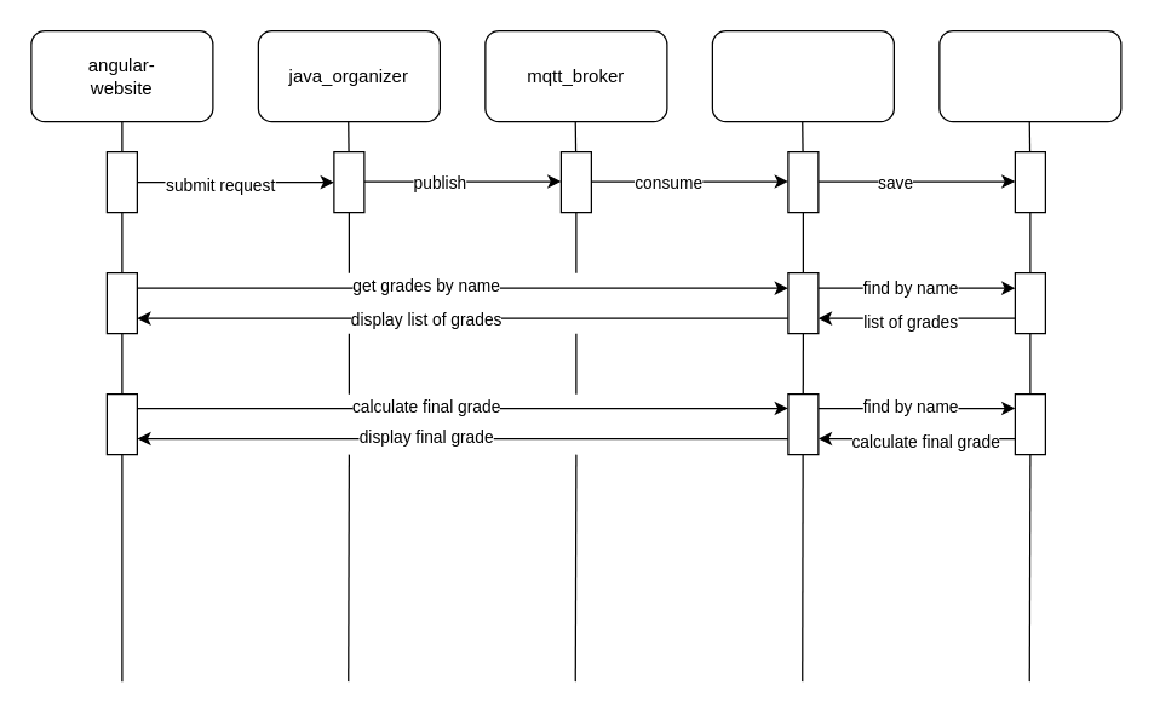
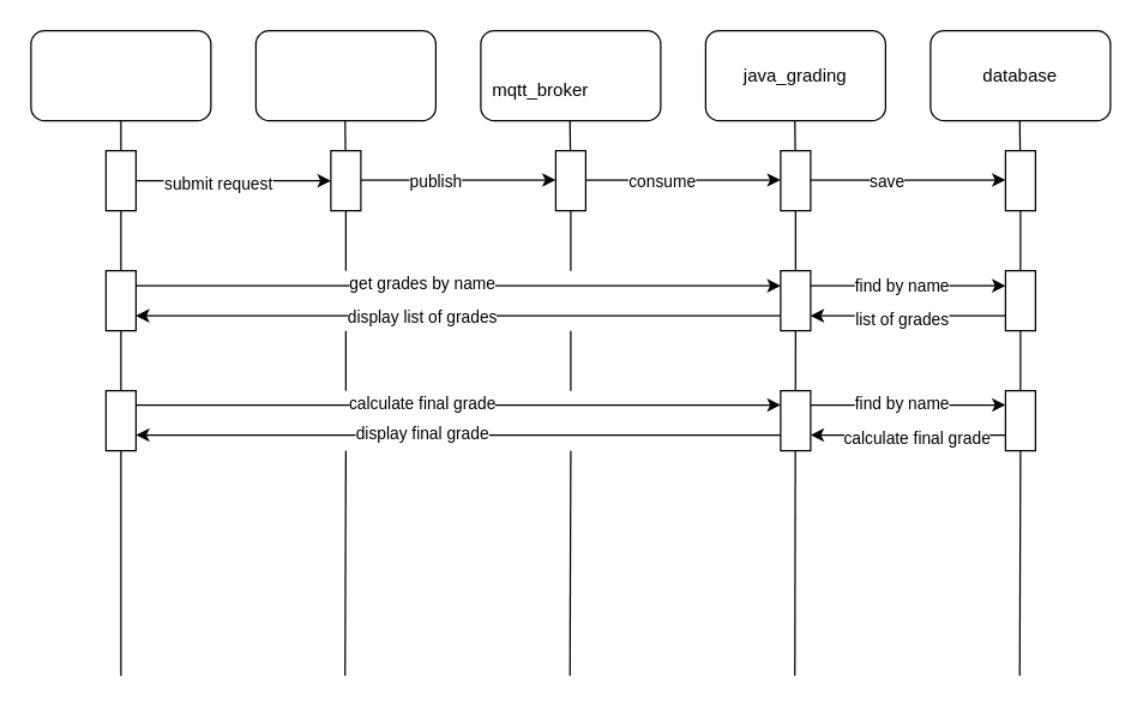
  <mxCell id="0" />
  <mxCell id="1" parent="0" />
  <mxCell id="2" value="" style="rounded=1;whiteSpace=wrap;html=1;" vertex="1" parent="1"><mxGeometry x="20" y="20" width="120" height="60" as="geometry" /></mxCell>
  <mxCell id="3" value="" style="rounded=1;whiteSpace=wrap;html=1;" vertex="1" parent="1"><mxGeometry x="170" y="20" width="120" height="60" as="geometry" /></mxCell>
  <mxCell id="4" value="" style="rounded=1;whiteSpace=wrap;html=1;" vertex="1" parent="1"><mxGeometry x="320" y="20" width="120" height="60" as="geometry" /></mxCell>
  <mxCell id="5" value="" style="rounded=1;whiteSpace=wrap;html=1;" vertex="1" parent="1"><mxGeometry x="470" y="20" width="120" height="60" as="geometry" /></mxCell>
  <mxCell id="6" value="" style="rounded=1;whiteSpace=wrap;html=1;" vertex="1" parent="1"><mxGeometry x="620" y="20" width="120" height="60" as="geometry" /></mxCell>
- <mxCell id="7" value="angular-website" style="text;html=1;strokeColor=none;fillColor=none;align=center;verticalAlign=middle;whiteSpace=wrap;rounded=0;" vertex="1" parent="1"><mxGeometry x="50" y="35" width="60" height="30" as="geometry" /></mxCell>
- <mxCell id="8" value="java_organizer" style="text;html=1;strokeColor=none;fillColor=none;align=center;verticalAlign=middle;whiteSpace=wrap;rounded=0;" vertex="1" parent="1"><mxGeometry x="200" y="35" width="60" height="30" as="geometry" /></mxCell>
- <mxCell id="9" value="mqtt_broker" style="text;html=1;strokeColor=none;fillColor=none;align=center;verticalAlign=middle;whiteSpace=wrap;rounded=0;" vertex="1" parent="1"><mxGeometry x="350" y="35" width="60" height="30" as="geometry" /></mxCell>
+ <mxCell id="9" value="mqtt_broker" style="text;html=1;strokeColor=none;fillColor=none;align=center;verticalAlign=middle;whiteSpace=wrap;rounded=0;" vertex="1" parent="1"><mxGeometry x="330" y="45" width="60" height="30" as="geometry" /></mxCell>
+ <mxCell id="10" value="java_grading" style="text;html=1;strokeColor=none;fillColor=none;align=center;verticalAlign=middle;whiteSpace=wrap;rounded=0;" vertex="1" parent="1"><mxGeometry x="500" y="35" width="60" height="30" as="geometry" /></mxCell>
+ <mxCell id="11" value="database" style="text;html=1;strokeColor=none;fillColor=none;align=center;verticalAlign=middle;whiteSpace=wrap;rounded=0;" vertex="1" parent="1"><mxGeometry x="650" y="35" width="60" height="30" as="geometry" /></mxCell>
  <mxCell id="12" value="" style="endArrow=none;html=1;rounded=0;entryX=0.5;entryY=1;entryDx=0;entryDy=0;" edge="1" parent="1" source="18" target="2"><mxGeometry width="50" height="50" relative="1" as="geometry"><mxPoint x="80" y="450" as="sourcePoint" /><mxPoint x="390" y="170" as="targetPoint" /></mxGeometry></mxCell>
  <mxCell id="13" value="" style="endArrow=none;html=1;rounded=0;entryX=0.5;entryY=1;entryDx=0;entryDy=0;" edge="1" parent="1" source="20"><mxGeometry width="50" height="50" relative="1" as="geometry"><mxPoint x="229.5" y="450" as="sourcePoint" /><mxPoint x="229.5" y="80" as="targetPoint" /></mxGeometry></mxCell>
  <mxCell id="14" value="" style="endArrow=none;html=1;rounded=0;entryX=0.5;entryY=1;entryDx=0;entryDy=0;" edge="1" parent="1" source="22"><mxGeometry width="50" height="50" relative="1" as="geometry"><mxPoint x="379.5" y="450" as="sourcePoint" /><mxPoint x="379.5" y="80" as="targetPoint" /></mxGeometry></mxCell>
  <mxCell id="15" value="" style="endArrow=none;html=1;rounded=0;entryX=0.5;entryY=1;entryDx=0;entryDy=0;" edge="1" parent="1" source="24"><mxGeometry width="50" height="50" relative="1" as="geometry"><mxPoint x="529.5" y="450" as="sourcePoint" /><mxPoint x="529.5" y="80" as="targetPoint" /></mxGeometry></mxCell>
  <mxCell id="16" value="" style="endArrow=none;html=1;rounded=0;entryX=0.5;entryY=1;entryDx=0;entryDy=0;" edge="1" parent="1" source="26"><mxGeometry width="50" height="50" relative="1" as="geometry"><mxPoint x="679.5" y="450" as="sourcePoint" /><mxPoint x="679.5" y="80" as="targetPoint" /></mxGeometry></mxCell>
  <mxCell id="17" value="" style="endArrow=none;html=1;rounded=0;entryX=0.5;entryY=1;entryDx=0;entryDy=0;" edge="1" parent="1" source="36" target="18"><mxGeometry width="50" height="50" relative="1" as="geometry"><mxPoint x="80" y="450" as="sourcePoint" /><mxPoint x="80" y="80" as="targetPoint" /></mxGeometry></mxCell>
  <mxCell id="18" value="" style="rounded=0;whiteSpace=wrap;html=1;" vertex="1" parent="1"><mxGeometry x="70" y="100" width="20" height="40" as="geometry" /></mxCell>
  <mxCell id="19" value="" style="endArrow=none;html=1;rounded=0;entryX=0.5;entryY=1;entryDx=0;entryDy=0;" edge="1" parent="1" target="20"><mxGeometry width="50" height="50" relative="1" as="geometry"><mxPoint x="230" y="180" as="sourcePoint" /><mxPoint x="229.5" y="80" as="targetPoint" /></mxGeometry></mxCell>
  <mxCell id="20" value="" style="rounded=0;whiteSpace=wrap;html=1;" vertex="1" parent="1"><mxGeometry x="220" y="100" width="20" height="40" as="geometry" /></mxCell>
  <mxCell id="21" value="" style="endArrow=none;html=1;rounded=0;entryX=0.5;entryY=1;entryDx=0;entryDy=0;" edge="1" parent="1" target="22"><mxGeometry width="50" height="50" relative="1" as="geometry"><mxPoint x="380" y="180" as="sourcePoint" /><mxPoint x="379.5" y="80" as="targetPoint" /></mxGeometry></mxCell>
  <mxCell id="22" value="" style="rounded=0;whiteSpace=wrap;html=1;" vertex="1" parent="1"><mxGeometry x="370" y="100" width="20" height="40" as="geometry" /></mxCell>
  <mxCell id="23" value="" style="endArrow=none;html=1;rounded=0;entryX=0.5;entryY=1;entryDx=0;entryDy=0;" edge="1" parent="1" target="24"><mxGeometry width="50" height="50" relative="1" as="geometry"><mxPoint x="530" y="180" as="sourcePoint" /><mxPoint x="529.5" y="80" as="targetPoint" /></mxGeometry></mxCell>
  <mxCell id="24" value="" style="rounded=0;whiteSpace=wrap;html=1;" vertex="1" parent="1"><mxGeometry x="520" y="100" width="20" height="40" as="geometry" /></mxCell>
  <mxCell id="25" value="" style="endArrow=none;html=1;rounded=0;entryX=0.5;entryY=1;entryDx=0;entryDy=0;" edge="1" parent="1" source="41" target="26"><mxGeometry width="50" height="50" relative="1" as="geometry"><mxPoint x="679.5" y="450" as="sourcePoint" /><mxPoint x="679.5" y="80" as="targetPoint" /></mxGeometry></mxCell>
  <mxCell id="26" value="" style="rounded=0;whiteSpace=wrap;html=1;" vertex="1" parent="1"><mxGeometry x="670" y="100" width="20" height="40" as="geometry" /></mxCell>
  <mxCell id="27" value="" style="endArrow=classic;html=1;rounded=0;exitX=1;exitY=0.5;exitDx=0;exitDy=0;entryX=0;entryY=0.5;entryDx=0;entryDy=0;" edge="1" parent="1" source="18" target="20"><mxGeometry width="50" height="50" relative="1" as="geometry"><mxPoint x="340" y="240" as="sourcePoint" /><mxPoint x="390" y="190" as="targetPoint" /></mxGeometry></mxCell>
  <mxCell id="28" value="submit request" style="edgeLabel;html=1;align=center;verticalAlign=middle;resizable=0;points=[];" vertex="1" connectable="0" parent="27"><mxGeometry x="-0.175" y="-1" relative="1" as="geometry"><mxPoint as="offset" /></mxGeometry></mxCell>
  <mxCell id="29" value="" style="endArrow=classic;html=1;rounded=0;exitX=1;exitY=0.5;exitDx=0;exitDy=0;entryX=0;entryY=0.5;entryDx=0;entryDy=0;" edge="1" parent="1"><mxGeometry width="50" height="50" relative="1" as="geometry"><mxPoint x="240" y="119.5" as="sourcePoint" /><mxPoint x="370" y="119.5" as="targetPoint" /></mxGeometry></mxCell>
  <mxCell id="30" value="publish" style="edgeLabel;html=1;align=center;verticalAlign=middle;resizable=0;points=[];" vertex="1" connectable="0" parent="29"><mxGeometry x="-0.252" y="-1" relative="1" as="geometry"><mxPoint as="offset" /></mxGeometry></mxCell>
  <mxCell id="31" value="" style="endArrow=classic;html=1;rounded=0;exitX=1;exitY=0.5;exitDx=0;exitDy=0;entryX=0;entryY=0.5;entryDx=0;entryDy=0;" edge="1" parent="1"><mxGeometry width="50" height="50" relative="1" as="geometry"><mxPoint x="390" y="119.5" as="sourcePoint" /><mxPoint x="520" y="119.5" as="targetPoint" /></mxGeometry></mxCell>
  <mxCell id="32" value="consume" style="edgeLabel;html=1;align=center;verticalAlign=middle;resizable=0;points=[];" vertex="1" connectable="0" parent="31"><mxGeometry x="-0.406" relative="1" as="geometry"><mxPoint x="11" y="1" as="offset" /></mxGeometry></mxCell>
  <mxCell id="33" value="" style="endArrow=classic;html=1;rounded=0;exitX=1;exitY=0.5;exitDx=0;exitDy=0;entryX=0;entryY=0.5;entryDx=0;entryDy=0;" edge="1" parent="1"><mxGeometry width="50" height="50" relative="1" as="geometry"><mxPoint x="540" y="119.5" as="sourcePoint" /><mxPoint x="670" y="119.5" as="targetPoint" /></mxGeometry></mxCell>
  <mxCell id="34" value="save" style="edgeLabel;html=1;align=center;verticalAlign=middle;resizable=0;points=[];" vertex="1" connectable="0" parent="33"><mxGeometry x="-0.391" y="-1" relative="1" as="geometry"><mxPoint x="10" as="offset" /></mxGeometry></mxCell>
  <mxCell id="35" value="" style="endArrow=none;html=1;rounded=0;entryX=0.5;entryY=1;entryDx=0;entryDy=0;" edge="1" parent="1" source="52" target="36"><mxGeometry width="50" height="50" relative="1" as="geometry"><mxPoint x="80" y="450" as="sourcePoint" /><mxPoint x="80" y="140" as="targetPoint" /></mxGeometry></mxCell>
  <mxCell id="36" value="" style="rounded=0;whiteSpace=wrap;html=1;" vertex="1" parent="1"><mxGeometry x="70" y="180" width="20" height="40" as="geometry" /></mxCell>
  <mxCell id="37" value="" style="endArrow=none;html=1;rounded=0;entryX=0.5;entryY=1;entryDx=0;entryDy=0;" edge="1" parent="1"><mxGeometry width="50" height="50" relative="1" as="geometry"><mxPoint x="230" y="260" as="sourcePoint" /><mxPoint x="230" y="220" as="targetPoint" /></mxGeometry></mxCell>
  <mxCell id="38" value="" style="endArrow=none;html=1;rounded=0;entryX=0.5;entryY=1;entryDx=0;entryDy=0;" edge="1" parent="1"><mxGeometry width="50" height="50" relative="1" as="geometry"><mxPoint x="380" y="260" as="sourcePoint" /><mxPoint x="380" y="220" as="targetPoint" /></mxGeometry></mxCell>
  <mxCell id="39" value="" style="endArrow=none;html=1;rounded=0;entryX=0.5;entryY=1;entryDx=0;entryDy=0;" edge="1" parent="1"><mxGeometry width="50" height="50" relative="1" as="geometry"><mxPoint x="529.5" y="450" as="sourcePoint" /><mxPoint x="530" y="220" as="targetPoint" /></mxGeometry></mxCell>
  <mxCell id="40" value="" style="endArrow=none;html=1;rounded=0;entryX=0.5;entryY=1;entryDx=0;entryDy=0;" edge="1" parent="1" source="57" target="41"><mxGeometry width="50" height="50" relative="1" as="geometry"><mxPoint x="679.5" y="450" as="sourcePoint" /><mxPoint x="680" y="140" as="targetPoint" /></mxGeometry></mxCell>
  <mxCell id="41" value="" style="rounded=0;whiteSpace=wrap;html=1;" vertex="1" parent="1"><mxGeometry x="670" y="180" width="20" height="40" as="geometry" /></mxCell>
  <mxCell id="42" value="" style="rounded=0;whiteSpace=wrap;html=1;" vertex="1" parent="1"><mxGeometry x="520" y="180" width="20" height="40" as="geometry" /></mxCell>
  <mxCell id="43" value="" style="endArrow=classic;html=1;rounded=0;exitX=1;exitY=0.5;exitDx=0;exitDy=0;entryX=0;entryY=0.5;entryDx=0;entryDy=0;" edge="1" parent="1"><mxGeometry width="50" height="50" relative="1" as="geometry"><mxPoint x="90" y="190" as="sourcePoint" /><mxPoint x="520" y="190" as="targetPoint" /></mxGeometry></mxCell>
  <mxCell id="44" value="get grades by name" style="edgeLabel;html=1;align=center;verticalAlign=middle;resizable=0;points=[];" vertex="1" connectable="0" parent="43"><mxGeometry x="-0.118" y="2" relative="1" as="geometry"><mxPoint as="offset" /></mxGeometry></mxCell>
  <mxCell id="45" value="" style="endArrow=classic;html=1;rounded=0;exitX=1;exitY=0.25;exitDx=0;exitDy=0;entryX=0;entryY=0.25;entryDx=0;entryDy=0;" edge="1" parent="1" source="42" target="41"><mxGeometry width="50" height="50" relative="1" as="geometry"><mxPoint x="340" y="240" as="sourcePoint" /><mxPoint x="390" y="190" as="targetPoint" /></mxGeometry></mxCell>
  <mxCell id="46" value="find by name" style="edgeLabel;html=1;align=center;verticalAlign=middle;resizable=0;points=[];" vertex="1" connectable="0" parent="45"><mxGeometry x="-0.437" y="1" relative="1" as="geometry"><mxPoint x="23" as="offset" /></mxGeometry></mxCell>
  <mxCell id="47" value="" style="endArrow=classic;html=1;rounded=0;exitX=0;exitY=0.75;exitDx=0;exitDy=0;entryX=1;entryY=0.75;entryDx=0;entryDy=0;" edge="1" parent="1" source="41" target="42"><mxGeometry width="50" height="50" relative="1" as="geometry"><mxPoint x="340" y="240" as="sourcePoint" /><mxPoint x="390" y="190" as="targetPoint" /></mxGeometry></mxCell>
  <mxCell id="48" value="list of grades" style="edgeLabel;html=1;align=center;verticalAlign=middle;resizable=0;points=[];" vertex="1" connectable="0" parent="47"><mxGeometry x="0.421" y="2" relative="1" as="geometry"><mxPoint x="22" as="offset" /></mxGeometry></mxCell>
  <mxCell id="49" value="" style="endArrow=none;html=1;rounded=0;exitX=1;exitY=0.5;exitDx=0;exitDy=0;entryX=0;entryY=0.5;entryDx=0;entryDy=0;startArrow=classic;startFill=1;endFill=0;" edge="1" parent="1"><mxGeometry width="50" height="50" relative="1" as="geometry"><mxPoint x="90" y="210" as="sourcePoint" /><mxPoint x="520" y="210" as="targetPoint" /></mxGeometry></mxCell>
  <mxCell id="50" value="display list of grades" style="edgeLabel;html=1;align=center;verticalAlign=middle;resizable=0;points=[];" vertex="1" connectable="0" parent="49"><mxGeometry x="-0.304" relative="1" as="geometry"><mxPoint x="40" as="offset" /></mxGeometry></mxCell>
  <mxCell id="51" value="" style="endArrow=none;html=1;rounded=0;entryX=0.5;entryY=1;entryDx=0;entryDy=0;" edge="1" parent="1" target="52"><mxGeometry width="50" height="50" relative="1" as="geometry"><mxPoint x="80" y="450" as="sourcePoint" /><mxPoint x="80" y="220" as="targetPoint" /></mxGeometry></mxCell>
  <mxCell id="52" value="" style="rounded=0;whiteSpace=wrap;html=1;" vertex="1" parent="1"><mxGeometry x="70" y="260" width="20" height="40" as="geometry" /></mxCell>
  <mxCell id="53" value="" style="rounded=0;whiteSpace=wrap;html=1;" vertex="1" parent="1"><mxGeometry x="520" y="260" width="20" height="40" as="geometry" /></mxCell>
  <mxCell id="54" value="" style="endArrow=none;html=1;rounded=0;entryX=0.5;entryY=1;entryDx=0;entryDy=0;" edge="1" parent="1"><mxGeometry width="50" height="50" relative="1" as="geometry"><mxPoint x="229.5" y="450" as="sourcePoint" /><mxPoint x="230" y="300" as="targetPoint" /></mxGeometry></mxCell>
  <mxCell id="55" value="" style="endArrow=none;html=1;rounded=0;entryX=0.5;entryY=1;entryDx=0;entryDy=0;" edge="1" parent="1"><mxGeometry width="50" height="50" relative="1" as="geometry"><mxPoint x="379.5" y="450" as="sourcePoint" /><mxPoint x="380" y="300" as="targetPoint" /></mxGeometry></mxCell>
  <mxCell id="56" value="" style="endArrow=none;html=1;rounded=0;entryX=0.5;entryY=1;entryDx=0;entryDy=0;" edge="1" parent="1" target="57"><mxGeometry width="50" height="50" relative="1" as="geometry"><mxPoint x="679.5" y="450" as="sourcePoint" /><mxPoint x="680" y="220" as="targetPoint" /></mxGeometry></mxCell>
  <mxCell id="57" value="" style="rounded=0;whiteSpace=wrap;html=1;" vertex="1" parent="1"><mxGeometry x="670" y="260" width="20" height="40" as="geometry" /></mxCell>
  <mxCell id="58" value="" style="endArrow=classic;html=1;rounded=0;exitX=1;exitY=0.5;exitDx=0;exitDy=0;entryX=0;entryY=0.5;entryDx=0;entryDy=0;" edge="1" parent="1"><mxGeometry width="50" height="50" relative="1" as="geometry"><mxPoint x="90" y="269.5" as="sourcePoint" /><mxPoint x="520" y="269.5" as="targetPoint" /></mxGeometry></mxCell>
  <mxCell id="59" value="calculate final grade" style="edgeLabel;html=1;align=center;verticalAlign=middle;resizable=0;points=[];" vertex="1" connectable="0" parent="58"><mxGeometry x="-0.304" y="1" relative="1" as="geometry"><mxPoint x="40" as="offset" /></mxGeometry></mxCell>
  <mxCell id="60" value="" style="endArrow=none;html=1;rounded=0;exitX=1;exitY=0.5;exitDx=0;exitDy=0;entryX=0;entryY=0.5;entryDx=0;entryDy=0;startArrow=classic;startFill=1;endFill=0;" edge="1" parent="1"><mxGeometry width="50" height="50" relative="1" as="geometry"><mxPoint x="90" y="289.5" as="sourcePoint" /><mxPoint x="520" y="289.5" as="targetPoint" /></mxGeometry></mxCell>
  <mxCell id="61" value="display final grade" style="edgeLabel;html=1;align=center;verticalAlign=middle;resizable=0;points=[];" vertex="1" connectable="0" parent="60"><mxGeometry x="-0.304" y="1" relative="1" as="geometry"><mxPoint x="40" as="offset" /></mxGeometry></mxCell>
  <mxCell id="62" value="" style="endArrow=classic;html=1;rounded=0;exitX=1;exitY=0.25;exitDx=0;exitDy=0;entryX=0;entryY=0.25;entryDx=0;entryDy=0;" edge="1" parent="1"><mxGeometry width="50" height="50" relative="1" as="geometry"><mxPoint x="540" y="269.5" as="sourcePoint" /><mxPoint x="670" y="269.5" as="targetPoint" /></mxGeometry></mxCell>
  <mxCell id="63" value="find by name" style="edgeLabel;html=1;align=center;verticalAlign=middle;resizable=0;points=[];" vertex="1" connectable="0" parent="62"><mxGeometry x="-0.483" y="1" relative="1" as="geometry"><mxPoint x="26" as="offset" /></mxGeometry></mxCell>
  <mxCell id="64" value="" style="endArrow=classic;html=1;rounded=0;exitX=0;exitY=0.75;exitDx=0;exitDy=0;entryX=1;entryY=0.75;entryDx=0;entryDy=0;" edge="1" parent="1"><mxGeometry width="50" height="50" relative="1" as="geometry"><mxPoint x="670" y="289.5" as="sourcePoint" /><mxPoint x="540" y="289.5" as="targetPoint" /></mxGeometry></mxCell>
  <mxCell id="65" value="calculate final grade" style="edgeLabel;html=1;align=center;verticalAlign=middle;resizable=0;points=[];" vertex="1" connectable="0" parent="64"><mxGeometry x="0.421" y="2" relative="1" as="geometry"><mxPoint x="32" as="offset" /></mxGeometry></mxCell>
